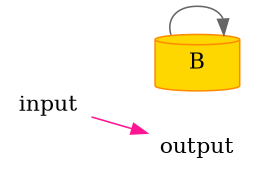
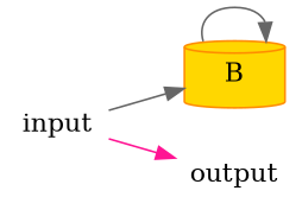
  digraph {
    rankdir=LR
    node [color=teal fillcolor=white shape=none style=filled]
    edge [color=gray40]
    n1 [color=darkorange fillcolor=gold label=B shape=cylinder]
    input
    output
    n1 -> n1
+   input -> n1
    input -> output [color=deeppink]
  }
